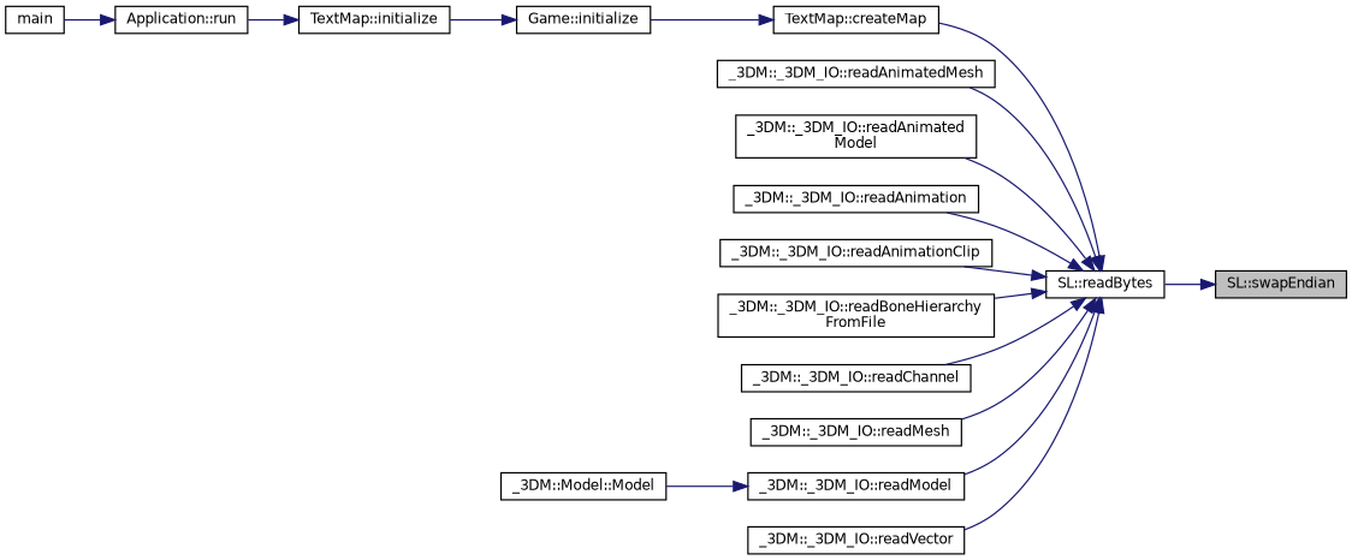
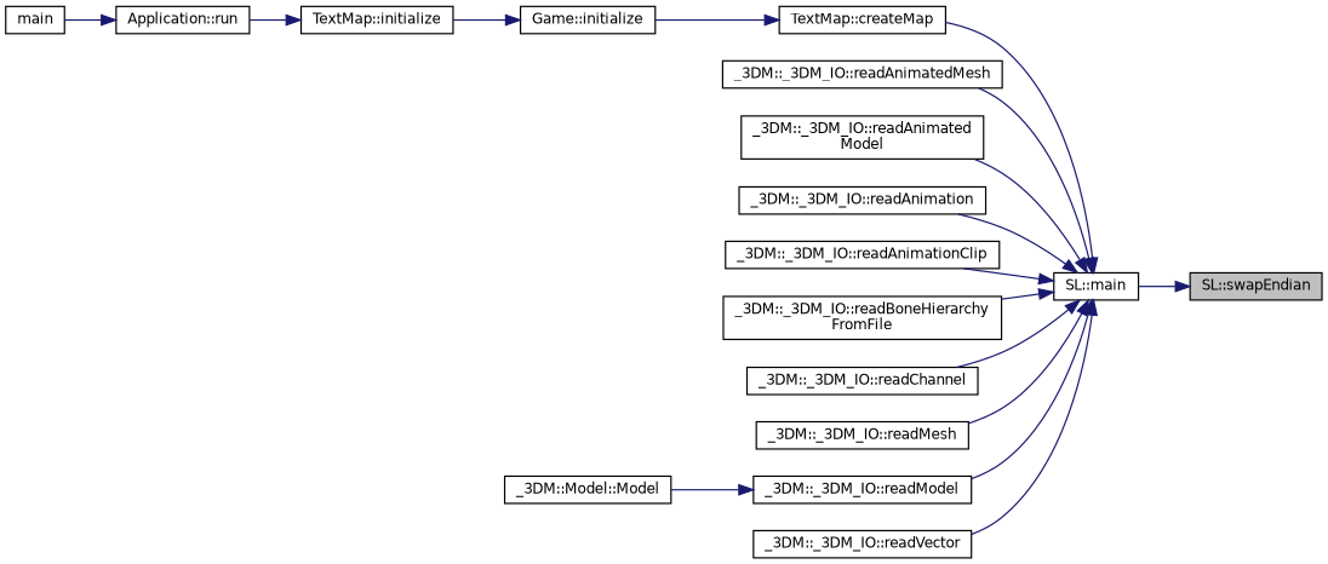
  digraph {
    rankdir=RL
    node [color=black fillcolor=white fontname=Helvetica fontsize=10 shape=record style=filled]
    edge [color=midnightblue dir=back fontname=Helvetica fontsize=10 labelfontname=Helvetica labelfontsize=10 style=solid]
    n1 [fillcolor=grey75 fontcolor=black height=0.2 label="SL::swapEndian" width=0.4]
-   n2 [height=0.2 label="SL::readBytes" width=0.4]
+   n2 [height=0.2 label="SL::main" width=0.4]
    n3 [height=0.2 label="TextMap::createMap" width=0.4]
    n4 [height=0.2 label="_3DM::_3DM_IO::readAnimatedMesh" width=0.4]
    n5 [height=0.2 label="_3DM::_3DM_IO::readAnimated\lModel" width=0.4]
    n6 [height=0.2 label="_3DM::_3DM_IO::readAnimation" width=0.4]
    n7 [height=0.2 label="_3DM::_3DM_IO::readAnimationClip" width=0.4]
    n8 [height=0.2 label="_3DM::_3DM_IO::readBoneHierarchy\lFromFile" width=0.4]
    n9 [height=0.2 label="_3DM::_3DM_IO::readChannel" width=0.4]
    n10 [height=0.2 label="_3DM::_3DM_IO::readMesh" width=0.4]
    n11 [height=0.2 label="_3DM::_3DM_IO::readModel" width=0.4]
    n12 [height=0.2 label="_3DM::_3DM_IO::readVector" width=0.4]
    n13 [height=0.2 label="Game::initialize" width=0.4]
    n14 [height=0.2 label="_3DM::Model::Model" width=0.4]
    n15 [height=0.2 label="TextMap::initialize" width=0.4]
    n16 [height=0.2 label="Application::run" width=0.4]
    n17 [height=0.2 label=main width=0.4]
    n1 -> n2
    n2 -> n3
    n2 -> n4
    n2 -> n5
    n2 -> n6
    n2 -> n7
    n2 -> n8
    n2 -> n9
    n2 -> n10
    n2 -> n11
    n2 -> n12
    n3 -> n13
    n11 -> n14
    n13 -> n15
    n15 -> n16
    n16 -> n17
  }
